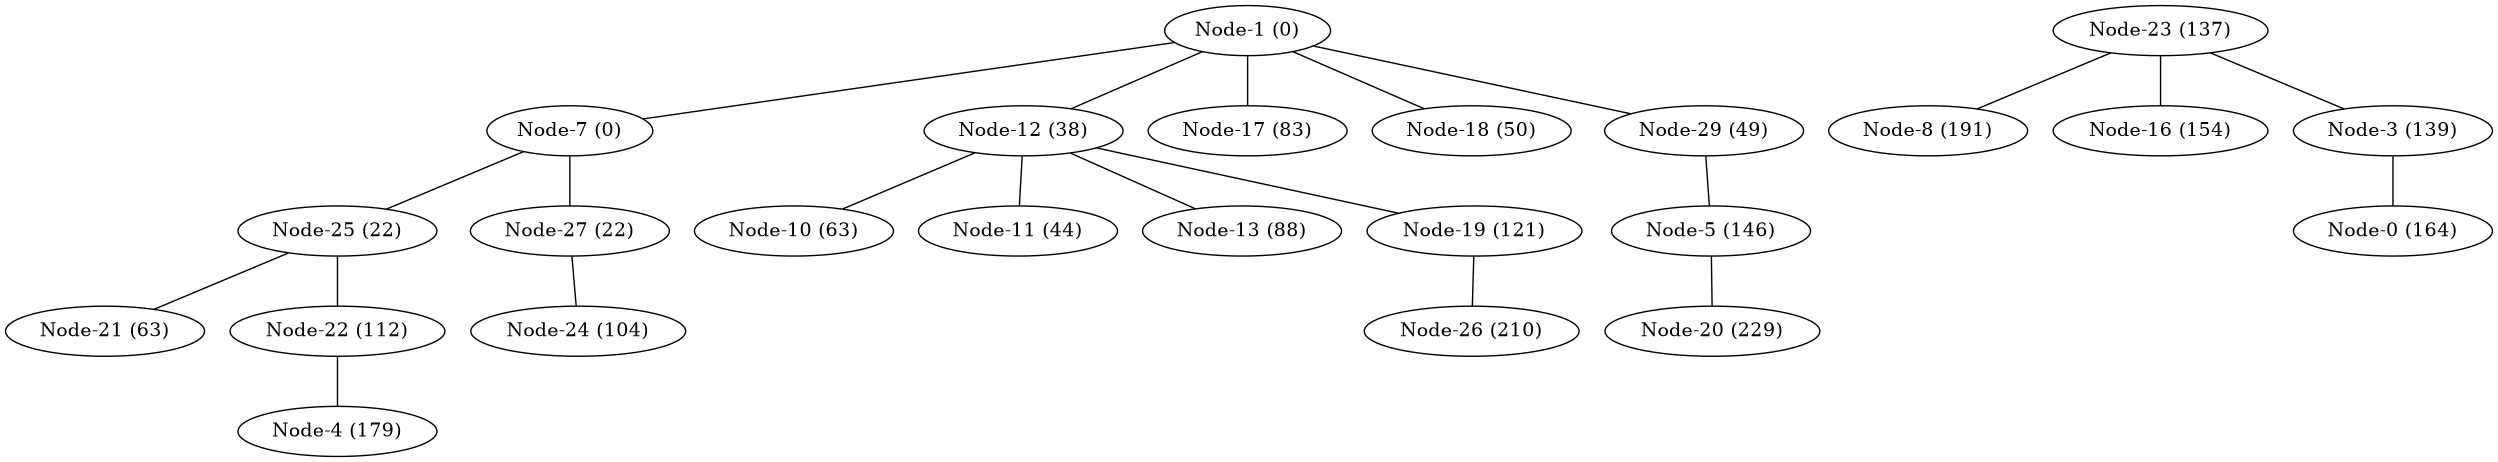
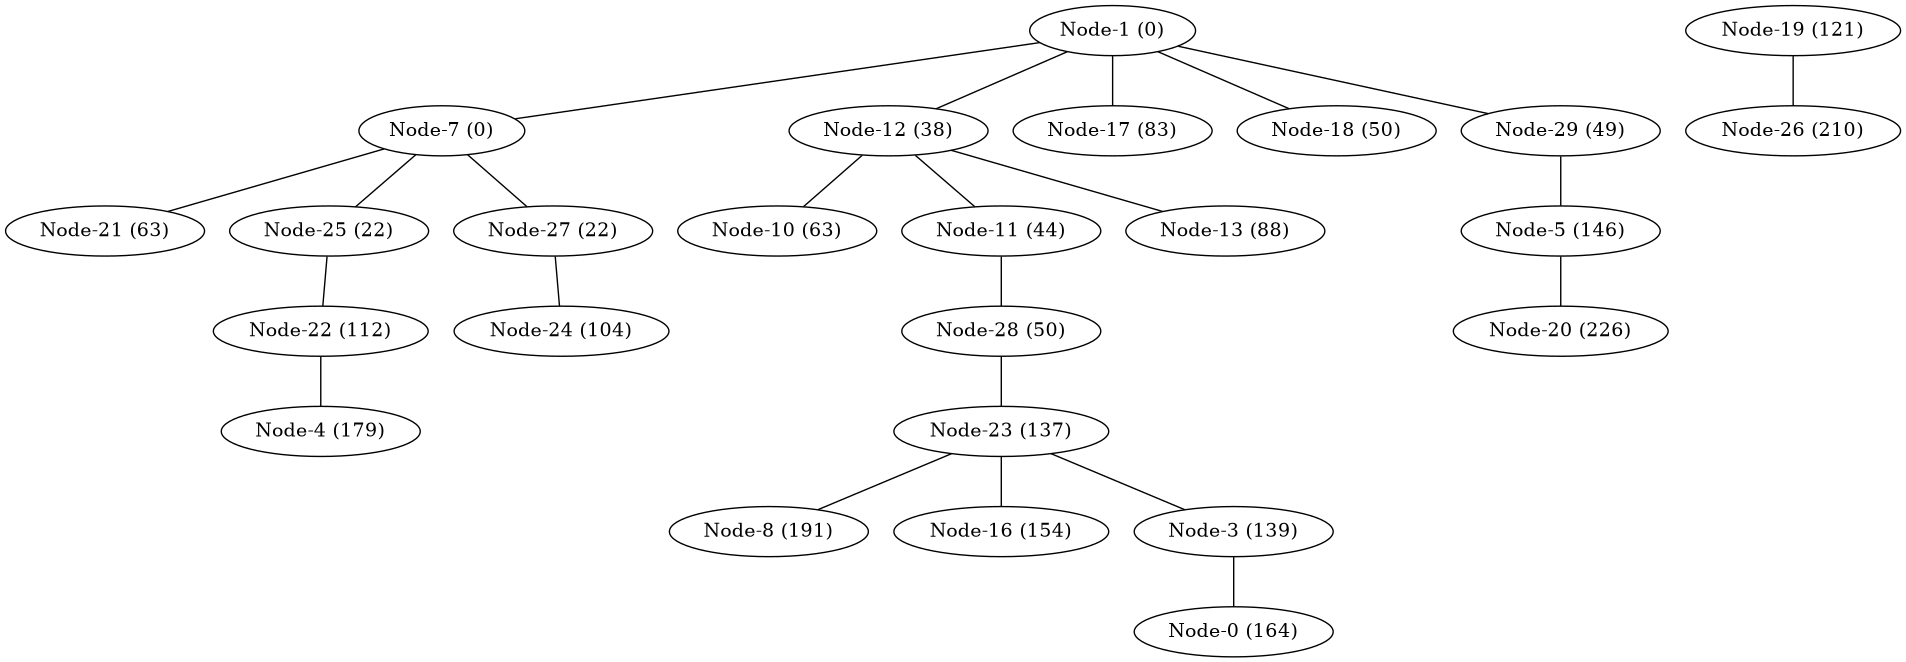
  graph {
    n1 [label="Node-1 (0)"]
    n2 [label="Node-7 (0)"]
    n3 [label="Node-12 (38)"]
    n4 [label="Node-17 (83)"]
    n5 [label="Node-18 (50)"]
    n6 [label="Node-29 (49)"]
    n7 [label="Node-21 (63)"]
    n8 [label="Node-25 (22)"]
    n9 [label="Node-27 (22)"]
    n10 [label="Node-10 (63)"]
    n11 [label="Node-11 (44)"]
    n12 [label="Node-13 (88)"]
    n13 [label="Node-19 (121)"]
    n14 [label="Node-5 (146)"]
    n15 [label="Node-22 (112)"]
    n16 [label="Node-24 (104)"]
+   n17 [label="Node-28 (50)"]
    n18 [label="Node-26 (210)"]
-   n19 [label="Node-20 (229)"]
+   n19 [label="Node-20 (226)"]
    n20 [label="Node-4 (179)"]
    n21 [label="Node-23 (137)"]
    n22 [label="Node-8 (191)"]
    n23 [label="Node-16 (154)"]
    n24 [label="Node-3 (139)"]
    n25 [label="Node-0 (164)"]
    n1 -- n2
    n1 -- n3
    n1 -- n4
    n1 -- n5
    n1 -- n6
-   n8 -- n7
+   n2 -- n7
    n2 -- n8
    n2 -- n9
    n3 -- n10
    n3 -- n11
    n3 -- n12
-   n3 -- n13
    n6 -- n14
    n8 -- n15
    n9 -- n16
+   n11 -- n17
    n13 -- n18
    n14 -- n19
    n15 -- n20
+   n17 -- n21
    n21 -- n22
    n21 -- n23
    n21 -- n24
    n24 -- n25
  }
